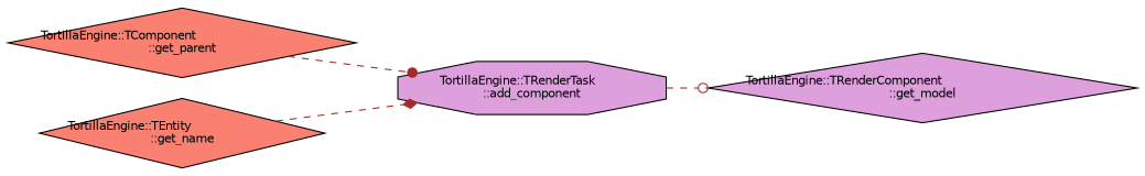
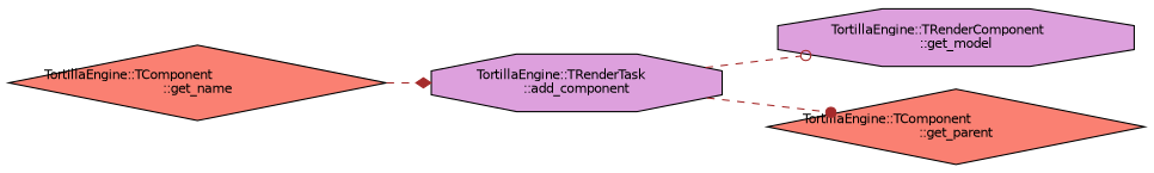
  digraph {
    rankdir=LR
    node [color=black fillcolor=plum fontname=Helvetica fontsize=10 shape=octagon style=filled]
    edge [color=brown fontname=Helvetica fontsize=10 labelfontname=Helvetica labelfontsize=10 style=dashed]
    n1 [fontcolor=black height=0.2 label="TortillaEngine::TRenderTask\l::add_component" width=0.4]
-   n2 [height=0.2 label="TortillaEngine::TRenderComponent\l::get_model" shape=diamond width=0.4]
+   n2 [height=0.2 label="TortillaEngine::TRenderComponent\l::get_model" width=0.4]
    n3 [fillcolor=salmon height=0.2 label="TortillaEngine::TComponent\l::get_parent" shape=diamond width=0.4]
-   n4 [fillcolor=salmon height=0.2 label="TortillaEngine::TEntity\l::get_name" shape=diamond width=0.4]
+   n4 [fillcolor=salmon height=0.2 label="TortillaEngine::TComponent\l::get_name" shape=diamond width=0.4]
    n1 -> n2 [arrowhead=odot]
-   n3 -> n1 [arrowhead=dot]
+   n1 -> n3 [arrowhead=dot]
    n4 -> n1 [arrowhead=diamond]
  }
